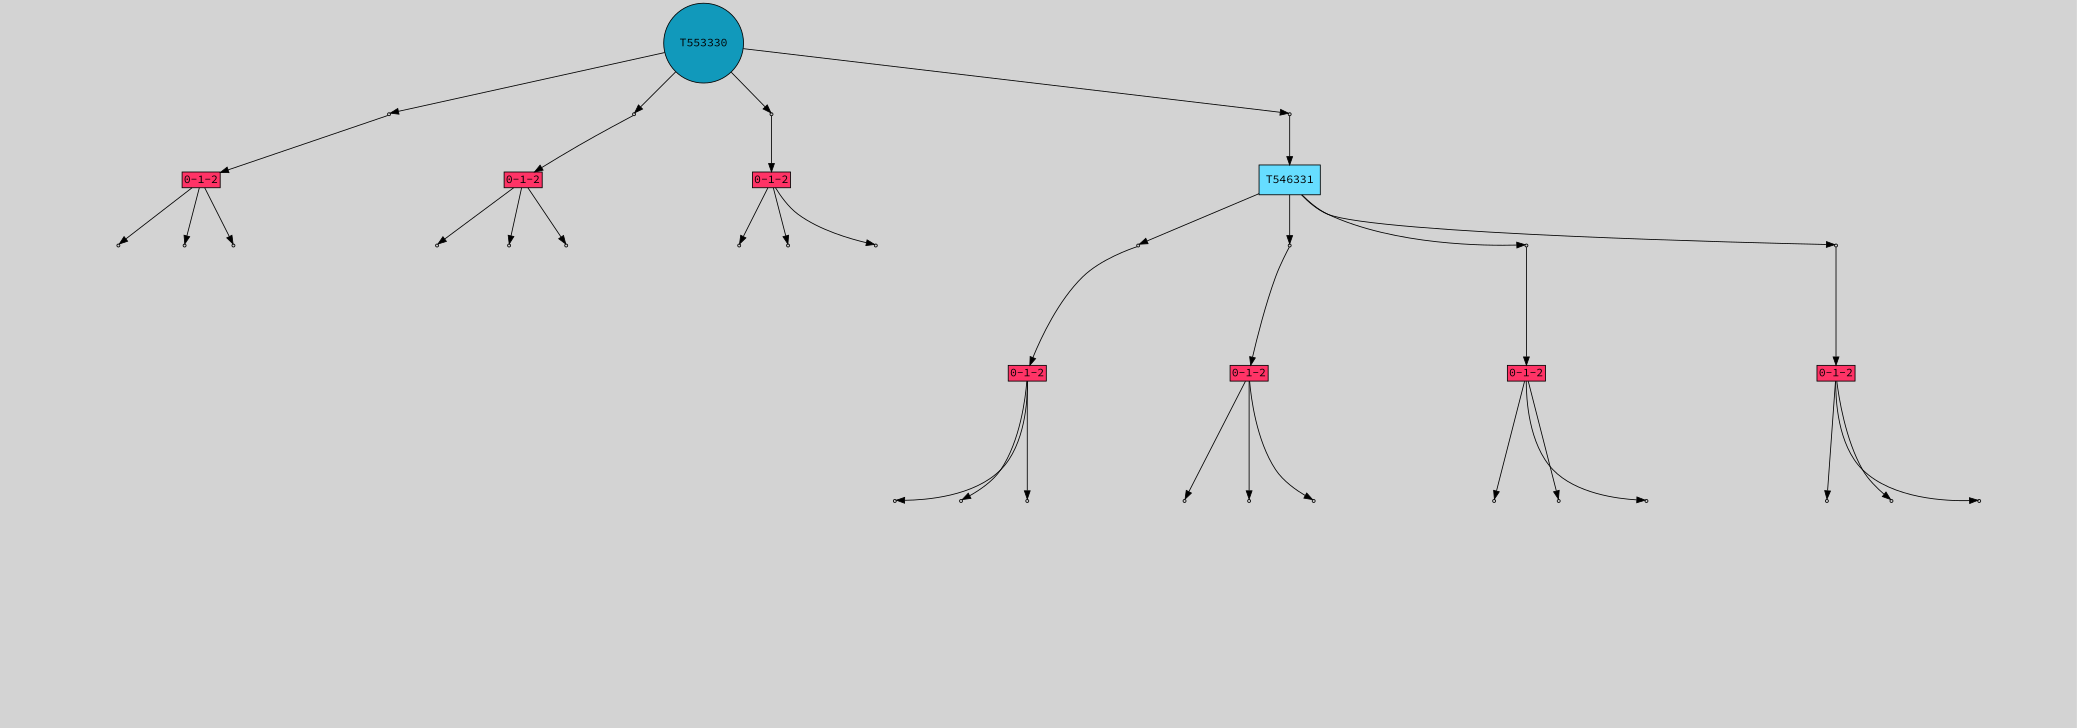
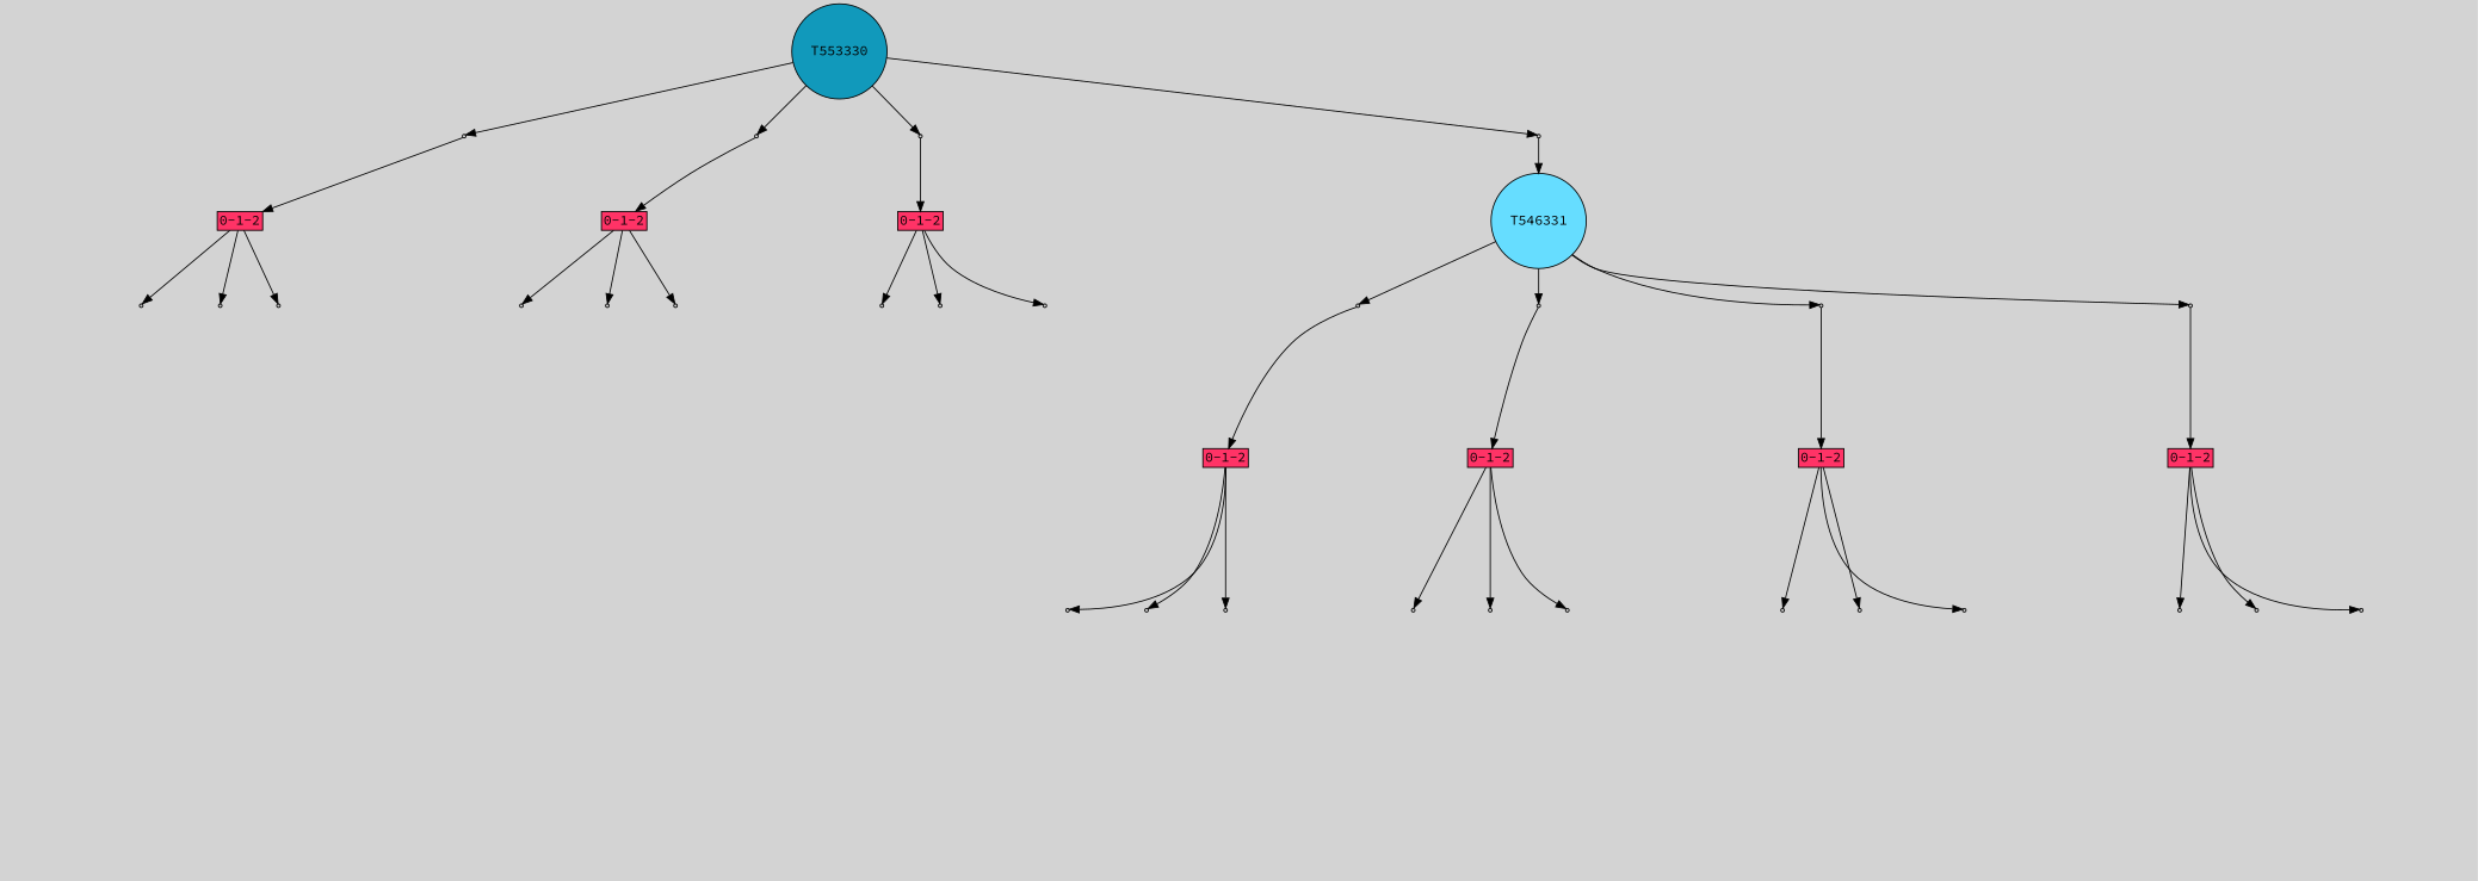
  digraph {
    bgcolor=lightgray
    fontname="Source Code Pro"
    node [shape=box style=filled fontname="Source Code Pro"]
    edge [fontname="Source Code Pro"]
    T553330 [fillcolor="#1199bb" shape=circle]
    n2 [fillcolor="#cccccc" label=0 shape=point]
    n3 [fillcolor="#cccccc" label=0 shape=point]
    n4 [fillcolor="#cccccc" label=0 shape=point]
    n5 [fillcolor="#cccccc" label=0 shape=point]
    n6 [fillcolor="#ff3366" height=0 label="0-1-2" margin=0.03 width=0]
    n7 [fillcolor="#cccccc" label=1 shape=point]
    n8 [fillcolor="#cccccc" label=1 shape=point]
    n9 [fillcolor="#cccccc" label=1 shape=point]
    n10 [fillcolor="#ff3366" height=0 label="0-1-2" margin=0.03 width=0]
    n11 [fillcolor="#cccccc" label=1 shape=point]
    n12 [fillcolor="#cccccc" label=1 shape=point]
    n13 [fillcolor="#cccccc" label=1 shape=point]
    n14 [fillcolor="#ff3366" height=0 label="0-1-2" margin=0.03 width=0]
    n15 [fillcolor="#cccccc" label=1 shape=point]
    n16 [fillcolor="#cccccc" label=1 shape=point]
    n17 [fillcolor="#cccccc" label=1 shape=point]
-   T546331 [fillcolor="#66ddff"]
+   T546331 [fillcolor="#66ddff" shape=circle]
    n19 [fillcolor="#cccccc" label=0 shape=point]
    n20 [fillcolor="#cccccc" label=0 shape=point]
    n21 [fillcolor="#cccccc" label=0 shape=point]
    n22 [fillcolor="#cccccc" label=0 shape=point]
    n23 [fillcolor="#ff3366" height=0 label="0-1-2" margin=0.03 width=0]
    n24 [fillcolor="#cccccc" label=1 shape=point]
    n25 [fillcolor="#cccccc" label=1 shape=point]
    n26 [fillcolor="#cccccc" label=1 shape=point]
    n27 [fillcolor="#ff3366" height=0 label="0-1-2" margin=0.03 width=0]
    n28 [fillcolor="#cccccc" label=1 shape=point]
    n29 [fillcolor="#cccccc" label=1 shape=point]
    n30 [fillcolor="#cccccc" label=1 shape=point]
    n31 [fillcolor="#ff3366" height=0 label="0-1-2" margin=0.03 width=0]
    n32 [fillcolor="#cccccc" label=1 shape=point]
    n33 [fillcolor="#cccccc" label=1 shape=point]
    n34 [fillcolor="#cccccc" label=1 shape=point]
    n35 [fillcolor="#ff3366" height=0 label="0-1-2" margin=0.03 width=0]
    n36 [fillcolor="#cccccc" label=1 shape=point]
    n37 [fillcolor="#cccccc" label=1 shape=point]
    n38 [fillcolor="#cccccc" label=1 shape=point]
    n39 [label="5|0&1|4#1|2&#92;n3|2&0|8#0|10&#92;n1|0&1|9#0|10&#92;n" style=invis]
    n40 [label="15|0&1|7#0|5&#92;n3|2&0|8#0|10&#92;n1|0&1|9#0|10&#92;n" style=invis]
    n41 [label="8|7&1|3#1|5&#92;n14|1&1|4#0|7&#92;n11|0&0|9#1|0&#92;n3|2&0|8#0|10&#92;n1|0&1|9#0|10&#92;n" style=invis]
    n42 [label="15|0&1|8#0|5&#92;n19|0&0|8#1|2&#92;n3|2&0|8#0|10&#92;n1|0&1|9#0|10&#92;n" style=invis]
    n43 [label="18|2&1|3#0|1&#92;n14|4&1|0#1|9&#92;n0|4&0|10#0|4&#92;n11|7&0|4#1|6&#92;n18|6&0|7#0|8&#92;n19|7&0|6#1|2&#92;n14|2&1|8#1|10&#92;n11|0&0|10#1|4&#92;n1|0&0|0#0|7&#92;n" style=invis]
    n44 [label="8|1&1|5#1|4&#92;n4|1&0|1#1|7&#92;n1|1&1|3#0|9&#92;n0|2&1|7#1|9&#92;n2|2&0|9#0|2&#92;n2|0&0|10#1|0&#92;n8|0&0|0#1|3&#92;n10|0&0|8#1|6&#92;n" style=invis]
    n45 [label="12|0&1|0#1|2&#92;n13|0&1|5#0|8&#92;n18|3&0|8#0|1&#92;n4|2&0|8#0|3&#92;n7|1&1|7#1|4&#92;n14|6&1|6#1|5&#92;n0|4&0|1#1|5&#92;n0|7&0|4#0|10&#92;n18|1&0|7#0|2&#92;n1|6&0|6#1|9&#92;n4|6&1|2#0|6&#92;n11|0&0|9#1|8&#92;n0|0&0|6#0|8&#92;n" style=invis]
    n46 [label="7|5&1|9#0|3&#92;n5|2&0|5#1|2&#92;n14|4&1|0#1|9&#92;n0|4&0|10#0|4&#92;n12|4&0|4#1|0&#92;n11|7&0|4#1|6&#92;n15|5&1|0#0|8&#92;n10|6&0|7#1|4&#92;n12|2&0|5#1|7&#92;n15|0&0|2#0|2&#92;n3|5&0|6#0|0&#92;n1|6&1|1#0|5&#92;n12|0&1|7#1|7&#92;n19|7&0|6#1|2&#92;n1|0&0|0#0|7&#92;n" style=invis]
    n47 [label="8|1&1|5#1|4&#92;n4|1&0|1#1|7&#92;n0|2&1|7#1|9&#92;n2|2&0|9#0|2&#92;n2|0&0|10#1|0&#92;n8|0&0|0#1|3&#92;n10|0&0|8#1|6&#92;n" style=invis]
    n48 [label="18|2&1|2#0|4&#92;n7|1&1|7#1|4&#92;n14|6&1|6#1|5&#92;n0|6&0|6#0|10&#92;n0|4&0|1#1|5&#92;n0|7&0|4#0|10&#92;n18|1&0|7#0|2&#92;n1|6&0|6#1|9&#92;n4|6&1|2#0|6&#92;n11|0&0|9#1|8&#92;n0|0&0|6#0|8&#92;n" style=invis]
    n49 [label="7|5&1|9#0|3&#92;n5|2&0|5#1|2&#92;n14|4&1|0#1|7&#92;n0|4&0|10#0|4&#92;n12|4&0|4#1|0&#92;n11|7&0|4#1|6&#92;n15|5&1|0#0|8&#92;n10|6&0|7#1|4&#92;n12|2&0|5#1|7&#92;n15|0&0|2#0|2&#92;n3|5&0|6#0|0&#92;n1|6&1|1#0|5&#92;n12|0&1|7#1|7&#92;n19|7&0|6#1|2&#92;n1|0&0|0#0|7&#92;n" style=invis]
    n50 [label="8|1&1|5#1|4&#92;n4|1&0|1#1|7&#92;n0|2&1|7#1|9&#92;n2|2&0|9#0|2&#92;n2|0&0|10#1|0&#92;n8|0&0|0#1|3&#92;n10|0&0|8#1|6&#92;n" style=invis]
    n51 [label="18|2&1|2#0|4&#92;n7|1&1|7#1|4&#92;n14|6&1|6#1|5&#92;n0|6&0|6#0|10&#92;n0|4&0|1#1|5&#92;n0|7&0|4#0|10&#92;n18|1&0|7#0|2&#92;n1|6&0|6#1|9&#92;n4|6&1|2#0|6&#92;n11|0&0|9#1|8&#92;n0|0&0|6#0|8&#92;n" style=invis]
    n52 [label="15|0&1|7#0|5&#92;n3|2&0|8#0|10&#92;n1|0&1|9#0|10&#92;n" style=invis]
    n53 [label="5|0&1|4#1|2&#92;n3|2&0|8#0|10&#92;n1|0&1|9#0|10&#92;n" style=invis]
    n54 [label="5|0&1|4#1|4&#92;n3|2&0|8#0|10&#92;n1|0&1|9#0|10&#92;n" style=invis]
    n55 [label="15|0&1|7#0|5&#92;n3|2&0|8#0|10&#92;n1|0&1|9#0|10&#92;n" style=invis]
    n56 [label="7|1&1|1#1|5&#92;n11|4&1|9#0|9&#92;n12|4&0|4#1|0&#92;n11|7&0|4#1|6&#92;n15|5&1|0#0|8&#92;n10|6&0|7#1|4&#92;n12|2&0|5#1|7&#92;n15|0&0|2#0|2&#92;n3|5&0|6#0|0&#92;n1|6&1|1#0|5&#92;n12|0&1|7#1|7&#92;n19|7&0|6#1|2&#92;n1|0&0|0#0|7&#92;n" style=invis]
    n57 [label="19|1&1|10#1|4&#92;n0|2&1|7#1|9&#92;n1|7&1|2#1|7&#92;n10|1&0|7#0|1&#92;n2|2&0|9#0|2&#92;n2|0&0|10#1|0&#92;n8|0&0|0#1|3&#92;n10|0&0|8#1|6&#92;n" style=invis]
    n58 [label="18|2&1|2#0|4&#92;n7|1&1|7#1|4&#92;n14|6&1|6#1|5&#92;n0|6&0|6#0|10&#92;n0|4&0|1#1|5&#92;n0|7&0|4#0|10&#92;n18|1&0|7#0|2&#92;n1|6&0|6#1|9&#92;n4|6&1|2#0|6&#92;n11|0&0|9#1|8&#92;n0|0&0|6#0|8&#92;n" style=invis]
    n59 [label="7|1&1|1#1|5&#92;n11|4&1|9#0|9&#92;n12|4&0|4#1|0&#92;n11|7&0|4#1|6&#92;n15|5&1|0#0|8&#92;n10|6&0|7#1|4&#92;n12|2&0|5#1|7&#92;n15|0&0|2#0|2&#92;n3|5&0|6#0|0&#92;n1|6&1|1#0|5&#92;n12|0&1|7#1|7&#92;n19|7&0|6#1|2&#92;n1|0&0|0#0|7&#92;n" style=invis]
    n60 [label="8|1&1|5#1|4&#92;n4|1&0|1#1|7&#92;n1|1&1|3#0|9&#92;n0|2&1|7#1|9&#92;n2|2&0|9#0|2&#92;n2|0&0|10#1|0&#92;n8|0&0|0#1|3&#92;n10|0&0|8#1|6&#92;n" style=invis]
    n61 [label="12|0&1|0#1|2&#92;n18|3&0|8#0|1&#92;n4|2&0|8#0|3&#92;n7|1&1|7#1|4&#92;n14|6&1|6#1|5&#92;n0|4&0|1#1|5&#92;n0|7&0|4#0|10&#92;n18|1&0|7#0|2&#92;n1|6&0|6#1|9&#92;n4|6&1|2#0|6&#92;n11|0&0|9#1|8&#92;n0|0&0|6#0|8&#92;n" style=invis]
    n62 [label="17|3&1|4#1|7&#92;n2|0&0|3#1|1&#92;n10|1&0|0#1|3&#92;n17|6&1|6#0|7&#92;n4|6&0|6#0|1&#92;n15|1&0|6#0|9&#92;n4|1&0|1#1|7&#92;n0|2&1|7#1|9&#92;n10|2&0|2#1|6&#92;n2|2&0|9#0|10&#92;n2|0&0|10#1|0&#92;n8|0&0|0#1|3&#92;n" style=invis]
    n63 [label="6|2&1|0#1|3&#92;n2|7&0|2#1|4&#92;n0|7&1|6#0|7&#92;n10|6&0|7#1|4&#92;n3|5&0|6#1|0&#92;n1|6&1|1#0|5&#92;n12|0&1|7#1|7&#92;n19|7&0|6#1|2&#92;n1|0&0|0#0|7&#92;n" style=invis]
    n64 [label="14|6&1|6#1|5&#92;n8|1&1|3#1|3&#92;n4|0&1|10#0|1&#92;n1|6&0|6#1|9&#92;n4|6&1|2#0|6&#92;n1|2&1|0#0|0&#92;n4|1&0|6#0|2&#92;n11|0&0|9#1|8&#92;n0|0&0|6#0|8&#92;n" style=invis]
    n65 [label="7|5&1|9#0|3&#92;n5|2&0|5#1|2&#92;n14|4&1|0#1|9&#92;n12|4&0|4#1|0&#92;n0|4&0|10#0|4&#92;n11|7&0|4#1|6&#92;n15|5&1|0#0|8&#92;n10|6&0|7#1|4&#92;n12|2&0|5#1|7&#92;n15|0&0|2#0|2&#92;n3|5&0|6#0|0&#92;n1|6&1|1#0|5&#92;n12|0&1|7#1|7&#92;n19|7&0|6#1|2&#92;n1|0&0|0#0|7&#92;n" style=invis]
    n66 [label="8|1&1|5#1|4&#92;n4|1&0|1#1|7&#92;n0|2&1|7#1|9&#92;n2|2&0|9#0|2&#92;n2|0&0|10#1|0&#92;n8|0&0|0#1|3&#92;n10|0&0|8#1|6&#92;n" style=invis]
    n67 [label="18|2&1|2#0|4&#92;n7|1&1|7#1|4&#92;n14|6&1|6#1|5&#92;n0|6&0|6#0|10&#92;n0|4&0|1#1|5&#92;n0|7&0|4#0|10&#92;n18|1&0|7#0|2&#92;n1|6&0|6#1|9&#92;n4|6&1|2#0|6&#92;n11|0&0|9#1|8&#92;n0|0&0|6#0|8&#92;n" style=invis]
    T553330 -> n2
    T553330 -> n3
    T553330 -> n4
    T553330 -> n5
    n2 -> n6
    n2 -> n39 [style=invis]
    n3 -> n10
    n3 -> n40 [style=invis]
    n4 -> n14
    n4 -> n41 [style=invis]
    n5 -> T546331
    n5 -> n42 [style=invis]
    n6 -> n7
    n6 -> n8
    n6 -> n9
    n7 -> n43 [style=invis]
    n8 -> n44 [style=invis]
    n9 -> n45 [style=invis]
    n10 -> n11
    n10 -> n12
    n10 -> n13
    n11 -> n46 [style=invis]
    n12 -> n47 [style=invis]
    n13 -> n48 [style=invis]
    n14 -> n15
    n14 -> n16
    n14 -> n17
    n15 -> n49 [style=invis]
    n16 -> n50 [style=invis]
    n17 -> n51 [style=invis]
    T546331 -> n19
    T546331 -> n20
    T546331 -> n21
    T546331 -> n22
    n19 -> n23
    n19 -> n52 [style=invis]
    n20 -> n27
    n20 -> n53 [style=invis]
    n21 -> n31
    n21 -> n54 [style=invis]
    n22 -> n35
    n22 -> n55 [style=invis]
    n23 -> n24
    n23 -> n25
    n23 -> n26
    n24 -> n56 [style=invis]
    n25 -> n57 [style=invis]
    n26 -> n58 [style=invis]
    n27 -> n28
    n27 -> n29
    n27 -> n30
    n28 -> n59 [style=invis]
    n29 -> n60 [style=invis]
    n30 -> n61 [style=invis]
    n31 -> n32
    n31 -> n33
    n31 -> n34
    n32 -> n62 [style=invis]
    n33 -> n63 [style=invis]
    n34 -> n64 [style=invis]
    n35 -> n36
    n35 -> n37
    n35 -> n38
    n36 -> n65 [style=invis]
    n37 -> n66 [style=invis]
    n38 -> n67 [style=invis]
  }
